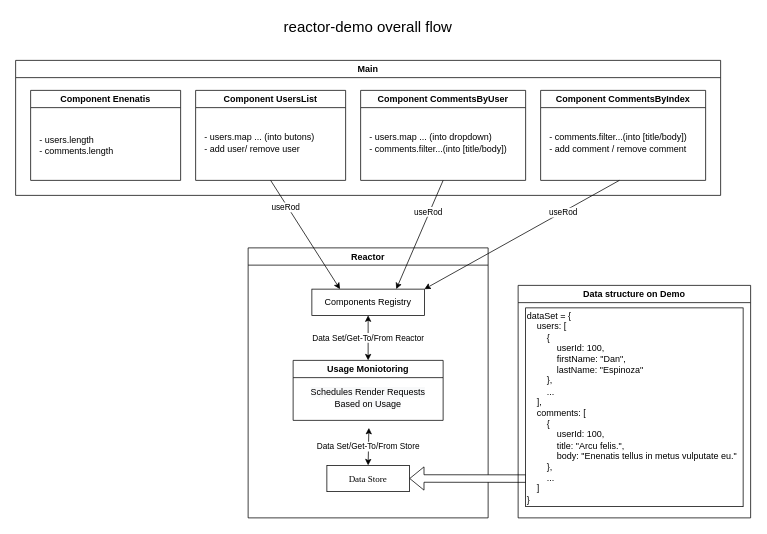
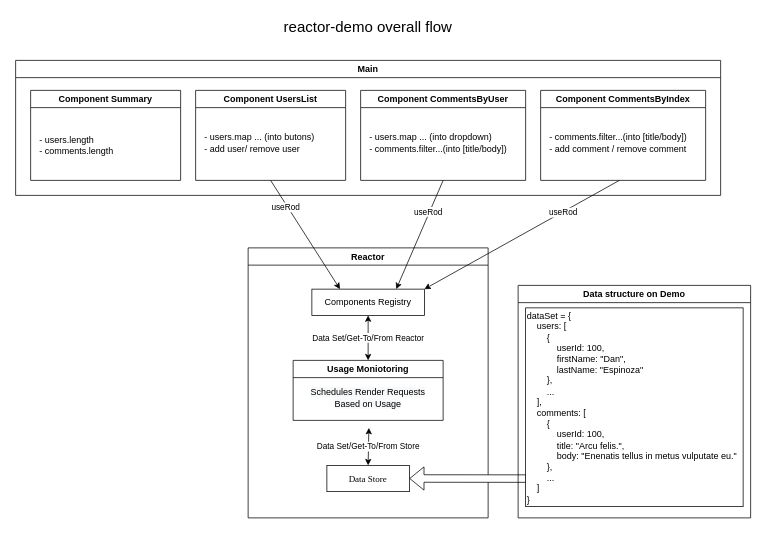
  <mxCell id="0" />
  <mxCell id="1" parent="0" />
  <mxCell id="2" value="Reactor" style="swimlane;" parent="1" vertex="1"><mxGeometry x="330" y="330" width="320" height="360" as="geometry" /></mxCell>
  <mxCell id="3" value="Data Store" style="whiteSpace=wrap;html=1;rounded=0;shadow=0;comic=0;labelBackgroundColor=none;strokeWidth=1;fontFamily=Verdana;fontSize=12;align=center;" parent="2" vertex="1"><mxGeometry x="105" y="290" width="110" height="35" as="geometry" /></mxCell>
  <mxCell id="4" value="Components Registry" style="rounded=0;whiteSpace=wrap;html=1;" vertex="1" parent="2"><mxGeometry x="85" y="55" width="150" height="35" as="geometry" /></mxCell>
  <mxCell id="5" value="Data Set/Get-To/From Reactor" style="endArrow=classic;startArrow=classic;html=1;rounded=0;entryX=0.5;entryY=1;entryDx=0;entryDy=0;exitX=0.5;exitY=0;exitDx=0;exitDy=0;" edge="1" parent="2" source="7" target="4"><mxGeometry width="50" height="50" relative="1" as="geometry"><mxPoint x="160.571" y="150" as="sourcePoint" /><mxPoint x="-10" y="110" as="targetPoint" /></mxGeometry></mxCell>
  <mxCell id="6" value="Data Set/Get-To/From Store" style="endArrow=classic;startArrow=classic;html=1;rounded=0;entryX=0.5;entryY=1;entryDx=0;entryDy=0;exitX=0.5;exitY=0;exitDx=0;exitDy=0;" edge="1" parent="2" source="3"><mxGeometry width="50" height="50" relative="1" as="geometry"><mxPoint x="-250" y="230" as="sourcePoint" /><mxPoint x="161" y="240" as="targetPoint" /></mxGeometry></mxCell>
  <mxCell id="7" value="Usage Moniotoring" style="swimlane;" vertex="1" parent="2"><mxGeometry x="60" y="150" width="200" height="80" as="geometry" /></mxCell>
  <mxCell id="8" value="&lt;span style=&quot;color: rgb(0 , 0 , 0) ; font-family: &amp;#34;helvetica&amp;#34; ; font-size: 12px ; font-style: normal ; font-weight: 400 ; letter-spacing: normal ; text-align: center ; text-indent: 0px ; text-transform: none ; word-spacing: 0px ; background-color: rgb(248 , 249 , 250) ; display: inline ; float: none&quot;&gt;Schedules Render Requests Based on Usage&lt;/span&gt;&lt;br&gt;" style="text;html=1;strokeColor=none;fillColor=none;align=center;verticalAlign=middle;whiteSpace=wrap;rounded=0;" vertex="1" parent="7"><mxGeometry x="10" y="30" width="180" height="40" as="geometry" /></mxCell>
  <mxCell id="9" value="Main" style="swimlane;" parent="1" vertex="1"><mxGeometry x="20" y="80" width="940" height="180" as="geometry" /></mxCell>
- <mxCell id="10" value="Component Enenatis" style="swimlane;" parent="9" vertex="1"><mxGeometry x="20" y="40" width="200" height="120" as="geometry" /></mxCell>
+ <mxCell id="10" value="Component Summary" style="swimlane;" parent="9" vertex="1"><mxGeometry x="20" y="40" width="200" height="120" as="geometry" /></mxCell>
  <mxCell id="11" value="&lt;span&gt;- users.length&lt;/span&gt;&lt;br&gt;&lt;span&gt;-&amp;nbsp;&lt;/span&gt;comments.length" style="text;html=1;strokeColor=none;fillColor=none;align=left;verticalAlign=middle;whiteSpace=wrap;rounded=0;" vertex="1" parent="10"><mxGeometry x="10" y="35" width="180" height="75" as="geometry" /></mxCell>
  <mxCell id="12" value="Component UsersList" style="swimlane;" vertex="1" parent="9"><mxGeometry x="240" y="40" width="200" height="120" as="geometry" /></mxCell>
  <mxCell id="13" value="&lt;div&gt;&lt;/div&gt;&lt;span&gt;- users.map ... (into butons)&lt;/span&gt;&lt;br&gt;&lt;span&gt;- add user/ remove user&lt;/span&gt;" style="text;html=1;strokeColor=none;fillColor=none;align=left;verticalAlign=middle;whiteSpace=wrap;rounded=0;" vertex="1" parent="12"><mxGeometry x="10" y="30" width="180" height="80" as="geometry" /></mxCell>
  <mxCell id="14" value="Component CommentsByUser" style="swimlane;" vertex="1" parent="9"><mxGeometry x="460" y="40" width="220" height="120" as="geometry" /></mxCell>
  <mxCell id="15" value="&lt;div&gt;&lt;/div&gt;&lt;span&gt;- users.map ... (into dropdown)&lt;br&gt;- comments.filter...(into [title/body])&lt;/span&gt;" style="text;html=1;strokeColor=none;fillColor=none;align=left;verticalAlign=middle;whiteSpace=wrap;rounded=0;" vertex="1" parent="14"><mxGeometry x="10" y="30" width="200" height="80" as="geometry" /></mxCell>
  <mxCell id="16" value="Component CommentsByIndex" style="swimlane;" vertex="1" parent="9"><mxGeometry x="700" y="40" width="220" height="120" as="geometry" /></mxCell>
  <mxCell id="17" value="&lt;div&gt;&lt;/div&gt;&lt;span&gt;- comments.filter...(into [title/body])&lt;br&gt;- add comment / remove comment&lt;br&gt;&lt;/span&gt;" style="text;html=1;strokeColor=none;fillColor=none;align=left;verticalAlign=middle;whiteSpace=wrap;rounded=0;" vertex="1" parent="16"><mxGeometry x="10" y="30" width="200" height="80" as="geometry" /></mxCell>
  <mxCell id="18" value="useRod" style="endArrow=classic;html=1;rounded=0;exitX=0.5;exitY=1;exitDx=0;exitDy=0;entryX=0.25;entryY=0;entryDx=0;entryDy=0;" edge="1" parent="1" source="12" target="4"><mxGeometry x="-0.522" y="-2" width="50" height="50" relative="1" as="geometry"><mxPoint x="360" y="350" as="sourcePoint" /><mxPoint x="410" y="300" as="targetPoint" /><mxPoint as="offset" /></mxGeometry></mxCell>
  <mxCell id="19" value="" style="shape=flexArrow;endArrow=classic;html=1;rounded=0;entryX=1;entryY=0.5;entryDx=0;entryDy=0;exitX=0.004;exitY=0.859;exitDx=0;exitDy=0;exitPerimeter=0;fillColor=#FFFFFF;" edge="1" parent="1" source="23" target="3"><mxGeometry width="50" height="50" relative="1" as="geometry"><mxPoint x="680" y="638" as="sourcePoint" /><mxPoint x="520" y="590" as="targetPoint" /></mxGeometry></mxCell>
  <mxCell id="20" value="useRod" style="endArrow=classic;html=1;rounded=0;exitX=0.5;exitY=1;exitDx=0;exitDy=0;entryX=0.75;entryY=0;entryDx=0;entryDy=0;" edge="1" parent="1" source="14" target="4"><mxGeometry x="-0.41" y="-2" width="50" height="50" relative="1" as="geometry"><mxPoint x="600" y="380" as="sourcePoint" /><mxPoint x="450" y="440" as="targetPoint" /><mxPoint as="offset" /></mxGeometry></mxCell>
  <mxCell id="21" value="useRod" style="endArrow=classic;html=1;rounded=0;exitX=0.475;exitY=1.125;exitDx=0;exitDy=0;exitPerimeter=0;entryX=1;entryY=0;entryDx=0;entryDy=0;" edge="1" parent="1" source="17" target="4"><mxGeometry x="-0.42" y="1" width="50" height="50" relative="1" as="geometry"><mxPoint x="830" y="380" as="sourcePoint" /><mxPoint x="880" y="330" as="targetPoint" /><mxPoint as="offset" /></mxGeometry></mxCell>
  <mxCell id="22" value="Data structure on Demo" style="swimlane;" vertex="1" parent="1"><mxGeometry x="690" y="380" width="310" height="310" as="geometry" /></mxCell>
  <mxCell id="23" value="dataSet = {&lt;br&gt;&amp;nbsp; &amp;nbsp; users: [&lt;br&gt;&amp;nbsp; &amp;nbsp; &amp;nbsp; &amp;nbsp; {&lt;br&gt;&amp;nbsp; &amp;nbsp; &amp;nbsp; &amp;nbsp; &amp;nbsp; &amp;nbsp; userId: 100,&lt;br&gt;&amp;nbsp; &amp;nbsp; &amp;nbsp; &amp;nbsp; &amp;nbsp; &amp;nbsp; firstName: &quot;Dan&quot;,&lt;br&gt;&amp;nbsp; &amp;nbsp; &amp;nbsp; &amp;nbsp; &amp;nbsp; &amp;nbsp; lastName: &quot;Espinoza&quot;&lt;br&gt;&amp;nbsp; &amp;nbsp; &amp;nbsp; &amp;nbsp; },&lt;br&gt;&amp;nbsp; &amp;nbsp; &amp;nbsp; &amp;nbsp; ...&lt;br&gt;&amp;nbsp; &amp;nbsp; ],&lt;br&gt;&amp;nbsp; &amp;nbsp; comments: [&lt;br&gt;&amp;nbsp; &amp;nbsp; &amp;nbsp; &amp;nbsp; {&lt;br&gt;&amp;nbsp; &amp;nbsp; &amp;nbsp; &amp;nbsp; &amp;nbsp; &amp;nbsp; userId: 100,&lt;br&gt;&amp;nbsp; &amp;nbsp; &amp;nbsp; &amp;nbsp; &amp;nbsp; &amp;nbsp; title: &quot;Arcu felis.&quot;,&lt;br&gt;&amp;nbsp; &amp;nbsp; &amp;nbsp; &amp;nbsp; &amp;nbsp; &amp;nbsp; body: &quot;Enenatis tellus in metus vulputate eu.&quot;&lt;br&gt;&amp;nbsp; &amp;nbsp; &amp;nbsp; &amp;nbsp; },&lt;br&gt;&amp;nbsp; &amp;nbsp; &amp;nbsp; &amp;nbsp; ...&lt;br&gt;&amp;nbsp; &amp;nbsp; ]&lt;br&gt;}" style="rounded=0;whiteSpace=wrap;html=1;align=left;" vertex="1" parent="22"><mxGeometry x="10" y="30" width="290" height="265" as="geometry" /></mxCell>
  <mxCell id="24" value="&lt;font style=&quot;font-size: 20px&quot;&gt;reactor-demo overall flow&lt;/font&gt;" style="text;html=1;strokeColor=none;fillColor=none;align=center;verticalAlign=middle;whiteSpace=wrap;rounded=0;" vertex="1" parent="1"><mxGeometry x="265" y="20" width="450" height="30" as="geometry" /></mxCell>
